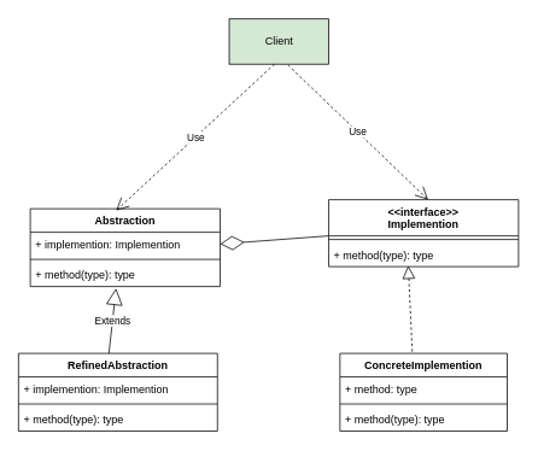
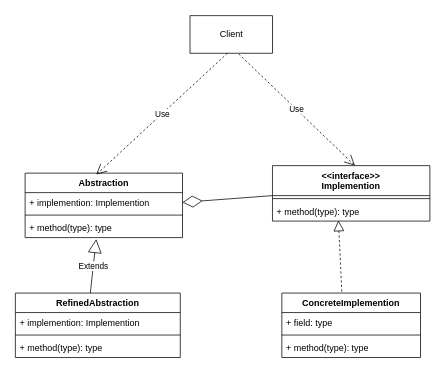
  <mxCell id="0" />
  <mxCell id="1" parent="0" />
  <mxCell id="2" value="Abstraction&#10;&#10;" style="swimlane;fontStyle=1;align=center;verticalAlign=top;childLayout=stackLayout;horizontal=1;startSize=26;horizontalStack=0;resizeParent=1;resizeParentMax=0;resizeLast=0;collapsible=1;marginBottom=0;" vertex="1" parent="1"><mxGeometry x="33" y="230" width="210" height="86" as="geometry" /></mxCell>
  <mxCell id="3" value="+ implemention: Implemention" style="text;strokeColor=none;fillColor=none;align=left;verticalAlign=top;spacingLeft=4;spacingRight=4;overflow=hidden;rotatable=0;points=[[0,0.5],[1,0.5]];portConstraint=eastwest;" vertex="1" parent="2"><mxGeometry y="26" width="210" height="26" as="geometry" /></mxCell>
  <mxCell id="4" value="" style="line;strokeWidth=1;fillColor=none;align=left;verticalAlign=middle;spacingTop=-1;spacingLeft=3;spacingRight=3;rotatable=0;labelPosition=right;points=[];portConstraint=eastwest;" vertex="1" parent="2"><mxGeometry y="52" width="210" height="8" as="geometry" /></mxCell>
  <mxCell id="5" value="+ method(type): type" style="text;strokeColor=none;fillColor=none;align=left;verticalAlign=top;spacingLeft=4;spacingRight=4;overflow=hidden;rotatable=0;points=[[0,0.5],[1,0.5]];portConstraint=eastwest;" vertex="1" parent="2"><mxGeometry y="60" width="210" height="26" as="geometry" /></mxCell>
  <mxCell id="6" value="&lt;&lt;interface&gt;&gt;&#10;Implemention" style="swimlane;fontStyle=1;align=center;verticalAlign=top;childLayout=stackLayout;horizontal=1;startSize=40;horizontalStack=0;resizeParent=1;resizeParentMax=0;resizeLast=0;collapsible=1;marginBottom=0;" vertex="1" parent="1"><mxGeometry x="363" y="220" width="210" height="74" as="geometry" /></mxCell>
  <mxCell id="7" value="" style="line;strokeWidth=1;fillColor=none;align=left;verticalAlign=middle;spacingTop=-1;spacingLeft=3;spacingRight=3;rotatable=0;labelPosition=right;points=[];portConstraint=eastwest;" vertex="1" parent="6"><mxGeometry y="40" width="210" height="8" as="geometry" /></mxCell>
  <mxCell id="8" value="" style="endArrow=diamondThin;endFill=0;endSize=24;html=1;entryX=1;entryY=0.5;entryDx=0;entryDy=0;" edge="1" parent="6" target="3"><mxGeometry width="160" relative="1" as="geometry"><mxPoint y="40" as="sourcePoint" /><mxPoint x="160" y="40" as="targetPoint" /></mxGeometry></mxCell>
  <mxCell id="9" value="+ method(type): type" style="text;strokeColor=none;fillColor=none;align=left;verticalAlign=top;spacingLeft=4;spacingRight=4;overflow=hidden;rotatable=0;points=[[0,0.5],[1,0.5]];portConstraint=eastwest;" vertex="1" parent="6"><mxGeometry y="48" width="210" height="26" as="geometry" /></mxCell>
  <mxCell id="10" value="ConcreteImplemention" style="swimlane;fontStyle=1;align=center;verticalAlign=top;childLayout=stackLayout;horizontal=1;startSize=26;horizontalStack=0;resizeParent=1;resizeParentMax=0;resizeLast=0;collapsible=1;marginBottom=0;" vertex="1" parent="1"><mxGeometry x="375.5" y="390" width="185" height="86" as="geometry" /></mxCell>
- <mxCell id="11" value="+ method: type" style="text;strokeColor=none;fillColor=none;align=left;verticalAlign=top;spacingLeft=4;spacingRight=4;overflow=hidden;rotatable=0;points=[[0,0.5],[1,0.5]];portConstraint=eastwest;" vertex="1" parent="10"><mxGeometry y="26" width="185" height="26" as="geometry" /></mxCell>
+ <mxCell id="11" value="+ field: type" style="text;strokeColor=none;fillColor=none;align=left;verticalAlign=top;spacingLeft=4;spacingRight=4;overflow=hidden;rotatable=0;points=[[0,0.5],[1,0.5]];portConstraint=eastwest;" vertex="1" parent="10"><mxGeometry y="26" width="185" height="26" as="geometry" /></mxCell>
  <mxCell id="12" value="" style="line;strokeWidth=1;fillColor=none;align=left;verticalAlign=middle;spacingTop=-1;spacingLeft=3;spacingRight=3;rotatable=0;labelPosition=right;points=[];portConstraint=eastwest;" vertex="1" parent="10"><mxGeometry y="52" width="185" height="8" as="geometry" /></mxCell>
  <mxCell id="13" value="+ method(type): type" style="text;strokeColor=none;fillColor=none;align=left;verticalAlign=top;spacingLeft=4;spacingRight=4;overflow=hidden;rotatable=0;points=[[0,0.5],[1,0.5]];portConstraint=eastwest;" vertex="1" parent="10"><mxGeometry y="60" width="185" height="26" as="geometry" /></mxCell>
  <mxCell id="14" value="" style="endArrow=block;dashed=1;endFill=0;endSize=12;html=1;entryX=0.419;entryY=0.962;entryDx=0;entryDy=0;entryPerimeter=0;" edge="1" parent="10" target="9"><mxGeometry width="160" relative="1" as="geometry"><mxPoint x="80" y="-2" as="sourcePoint" /><mxPoint x="240" y="-2" as="targetPoint" /></mxGeometry></mxCell>
  <mxCell id="15" value="RefinedAbstraction" style="swimlane;fontStyle=1;align=center;verticalAlign=top;childLayout=stackLayout;horizontal=1;startSize=26;horizontalStack=0;resizeParent=1;resizeParentMax=0;resizeLast=0;collapsible=1;marginBottom=0;" vertex="1" parent="1"><mxGeometry x="20" y="390" width="220" height="86" as="geometry" /></mxCell>
  <mxCell id="16" value="Extends" style="endArrow=block;endSize=16;endFill=0;html=1;entryX=0.452;entryY=1.077;entryDx=0;entryDy=0;entryPerimeter=0;" edge="1" parent="15" target="5"><mxGeometry width="160" relative="1" as="geometry"><mxPoint x="100" as="sourcePoint" /><mxPoint x="260" as="targetPoint" /></mxGeometry></mxCell>
  <mxCell id="17" value="+ implemention: Implemention" style="text;strokeColor=none;fillColor=none;align=left;verticalAlign=top;spacingLeft=4;spacingRight=4;overflow=hidden;rotatable=0;points=[[0,0.5],[1,0.5]];portConstraint=eastwest;" vertex="1" parent="15"><mxGeometry y="26" width="220" height="26" as="geometry" /></mxCell>
  <mxCell id="18" value="" style="line;strokeWidth=1;fillColor=none;align=left;verticalAlign=middle;spacingTop=-1;spacingLeft=3;spacingRight=3;rotatable=0;labelPosition=right;points=[];portConstraint=eastwest;" vertex="1" parent="15"><mxGeometry y="52" width="220" height="8" as="geometry" /></mxCell>
  <mxCell id="19" value="+ method(type): type" style="text;strokeColor=none;fillColor=none;align=left;verticalAlign=top;spacingLeft=4;spacingRight=4;overflow=hidden;rotatable=0;points=[[0,0.5],[1,0.5]];portConstraint=eastwest;" vertex="1" parent="15"><mxGeometry y="60" width="220" height="26" as="geometry" /></mxCell>
- <mxCell id="20" value="Client" style="html=1;fillColor=#d5e8d4;" vertex="1" parent="1"><mxGeometry x="253" y="20" width="110" height="50" as="geometry" /></mxCell>
+ <mxCell id="20" value="Client" style="html=1;" vertex="1" parent="1"><mxGeometry x="253" y="20" width="110" height="50" as="geometry" /></mxCell>
  <mxCell id="21" value="Use" style="endArrow=open;endSize=12;dashed=1;html=1;entryX=0.452;entryY=0.023;entryDx=0;entryDy=0;entryPerimeter=0;" edge="1" parent="1" target="2"><mxGeometry width="160" relative="1" as="geometry"><mxPoint x="303" y="70" as="sourcePoint" /><mxPoint x="463" y="70" as="targetPoint" /></mxGeometry></mxCell>
  <mxCell id="22" value="Use" style="endArrow=open;endSize=12;dashed=1;html=1;exitX=0.591;exitY=1.02;exitDx=0;exitDy=0;exitPerimeter=0;" edge="1" parent="1" source="20"><mxGeometry width="160" relative="1" as="geometry"><mxPoint x="313" y="80" as="sourcePoint" /><mxPoint x="473" y="220" as="targetPoint" /></mxGeometry></mxCell>
